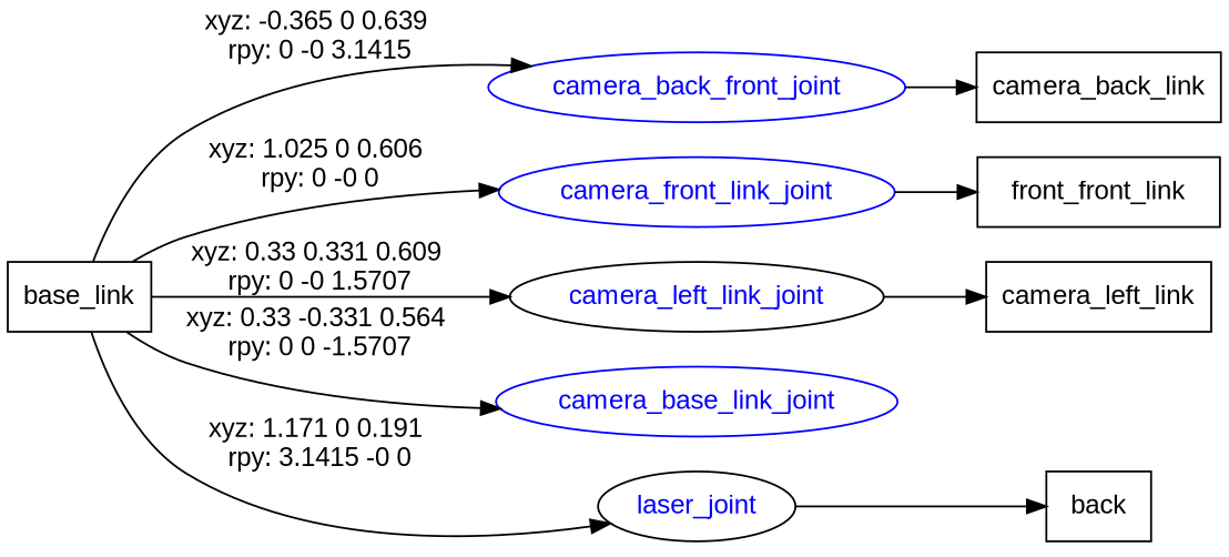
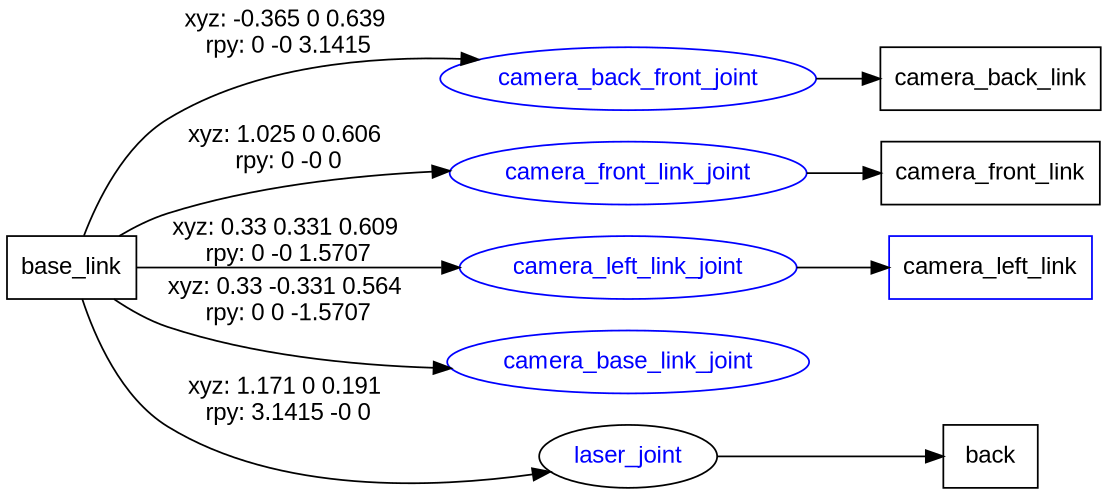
  digraph {
    fontname="Liberation Sans"
    rankdir=LR
    node [fontname="Liberation Sans" shape=box]
    edge [fontname="Liberation Sans"]
    n1 [label=base_link]
    n2 [color=blue fontcolor=blue label=camera_back_front_joint shape=ellipse]
    camera_front_link_joint [color=blue fontcolor=blue shape=ellipse]
-   camera_left_link_joint [color=black fontcolor=blue shape=ellipse]
+   camera_left_link_joint [color=blue fontcolor=blue shape=ellipse]
    n5 [color=blue fontcolor=blue label=camera_base_link_joint shape=ellipse]
    laser_joint [color=black fontcolor=blue shape=ellipse]
    n7 [label=camera_back_link]
-   n8 [label=front_front_link]
-   n9 [label=camera_left_link]
+   n8 [label=camera_front_link]
+   n9 [label=camera_left_link color=blue]
    n10 [label=back]
    n1 -> n2 [label="xyz: -0.365 0 0.639 \nrpy: 0 -0 3.1415"]
    n1 -> camera_front_link_joint [label="xyz: 1.025 0 0.606 \nrpy: 0 -0 0"]
    n1 -> camera_left_link_joint [label="xyz: 0.33 0.331 0.609 \nrpy: 0 -0 1.5707"]
    n1 -> n5 [label="xyz: 0.33 -0.331 0.564 \nrpy: 0 0 -1.5707"]
    n1 -> laser_joint [label="xyz: 1.171 0 0.191 \nrpy: 3.1415 -0 0"]
    n2 -> n7
    camera_front_link_joint -> n8
    camera_left_link_joint -> n9
    laser_joint -> n10
  }
